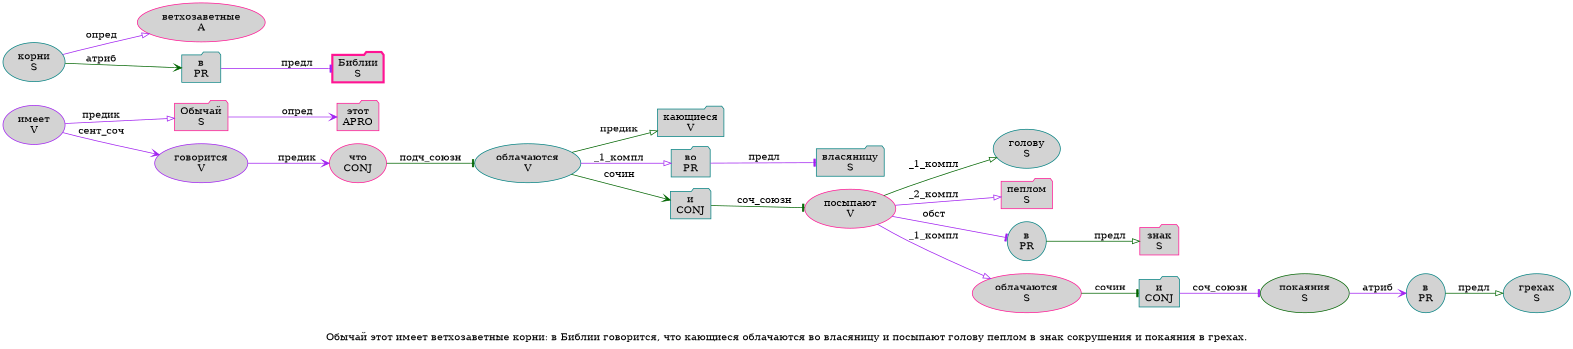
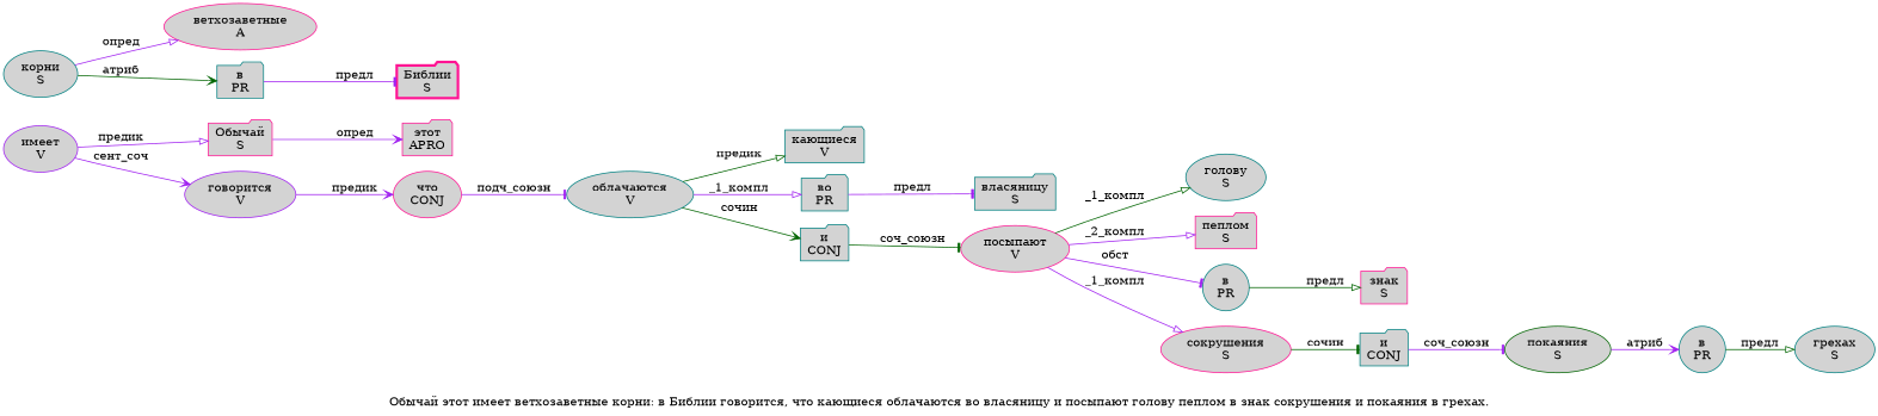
  digraph {
    label="Обычай этот имеет ветхозаветные корни: в Библии говорится, что кающиеся облачаются во власяницу и посыпают голову пеплом в знак сокрушения и покаяния в грехах."
    rankdir=LR
    node [color=teal fillcolor=lightgray penwidth=1 shape=ellipse style=filled]
    edge [arrowhead=onormal color=purple]
    n1 [color=deeppink label="Обычай\nS" shape=folder]
    n2 [color=deeppink label="этот\nAPRO" shape=folder]
    n3 [color=purple label="имеет\nV"]
    n4 [color=purple label="говорится\nV"]
    n5 [label="корни\nS"]
    n6 [color=deeppink label="ветхозаветные\nA"]
    n7 [label="в\nPR" shape=folder]
    n8 [color=deeppink label="что\nCONJ"]
    n9 [color=deeppink label="Библии\nS" penwidth=3 shape=folder]
    n10 [label="облачаются\nV"]
    n11 [label="кающиеся\nV" shape=folder]
    n12 [label="во\nPR" shape=folder]
    n13 [label="и\nCONJ" shape=folder]
    n14 [label="власяницу\nS" shape=folder]
    n15 [color=deeppink label="посыпают\nV"]
    n16 [label="голову\nS"]
    n17 [color=deeppink label="пеплом\nS" shape=folder]
    n18 [label="в\nPR"]
-   n19 [color=deeppink label="облачаются\nS"]
+   n19 [color=deeppink label="сокрушения\nS"]
    n20 [color=deeppink label="знак\nS" shape=folder]
    n21 [label="и\nCONJ" shape=folder]
    n22 [color=darkgreen label="покаяния\nS"]
    n23 [label="в\nPR"]
    n24 [label="грехах\nS"]
    n1 -> n2 [arrowhead=vee label="опред"]
    n3 -> n1 [label="предик"]
    n3 -> n4 [arrowhead=vee label="сент_соч"]
    n4 -> n8 [arrowhead=vee label="предик"]
    n5 -> n6 [label="опред"]
    n5 -> n7 [arrowhead=vee color=darkgreen label="атриб"]
    n7 -> n9 [arrowhead=tee label="предл"]
-   n8 -> n10 [arrowhead=tee color=darkgreen label="подч_союзн"]
+   n8 -> n10 [arrowhead=tee label="подч_союзн"]
    n10 -> n11 [color=darkgreen label="предик"]
    n10 -> n12 [label="_1_компл"]
    n10 -> n13 [arrowhead=vee color=darkgreen label="сочин"]
    n12 -> n14 [arrowhead=tee label="предл"]
    n13 -> n15 [arrowhead=tee color=darkgreen label="соч_союзн"]
    n15 -> n16 [color=darkgreen label="_1_компл"]
    n15 -> n17 [label="_2_компл"]
    n15 -> n18 [arrowhead=tee label="обст"]
    n15 -> n19 [label="_1_компл"]
    n18 -> n20 [color=darkgreen label="предл"]
    n19 -> n21 [arrowhead=tee color=darkgreen label="сочин"]
    n21 -> n22 [arrowhead=tee label="соч_союзн"]
    n22 -> n23 [arrowhead=vee label="атриб"]
    n23 -> n24 [color=darkgreen label="предл"]
  }
